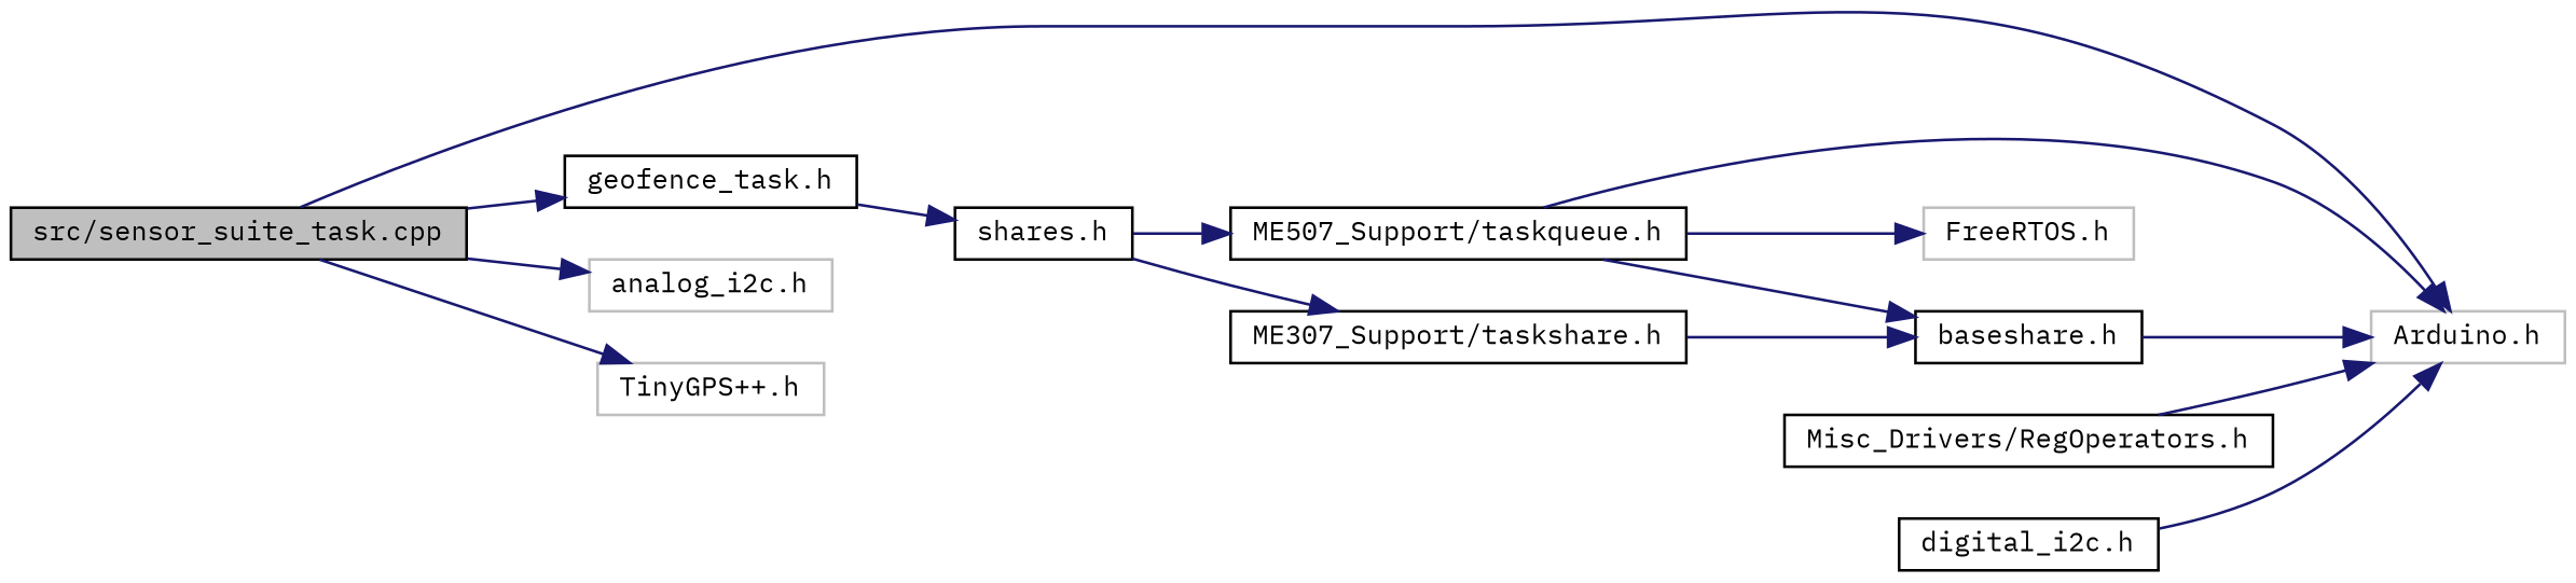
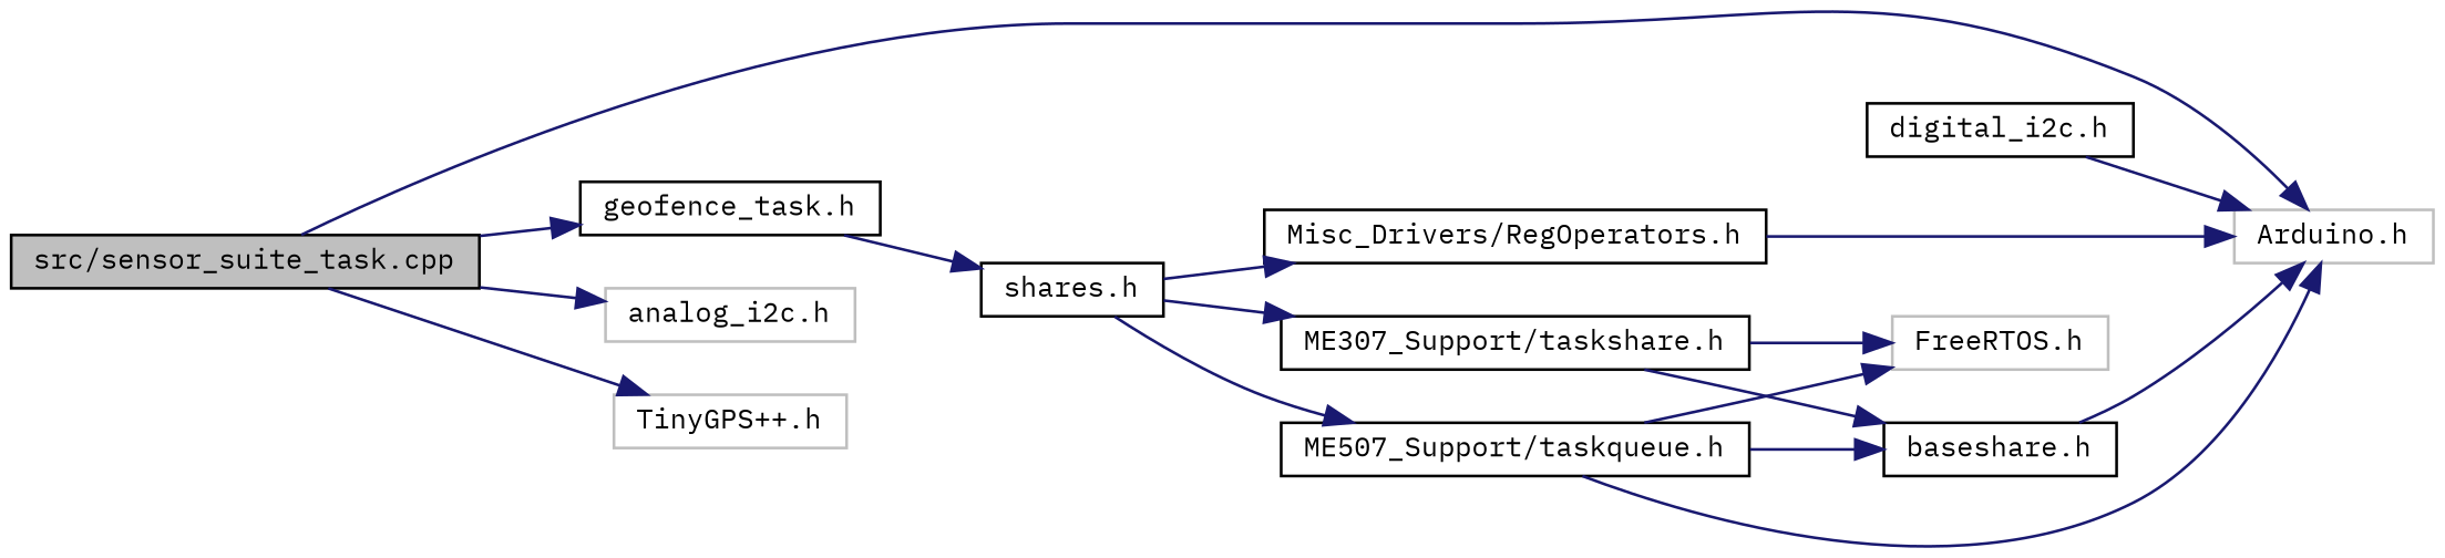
  digraph {
    fontname="IBM Plex Mono"
    rankdir=LR
    node [color=black fillcolor=white fontname="IBM Plex Mono" fontsize=10 shape=record style=filled]
    edge [color=midnightblue fontname="IBM Plex Mono" fontsize=10 labelfontname=Helvetica labelfontsize=10 style=solid]
    n1 [fillcolor=grey75 fontcolor=black height=0.2 label="src/sensor_suite_task.cpp" width=0.4]
    n2 [color=grey75 height=0.2 label="Arduino.h" width=0.4]
    n3 [height=0.2 label="geofence_task.h" width=0.4]
    n4 [color=grey75 height=0.2 label="analog_i2c.h" width=0.4]
    n5 [color=grey75 height=0.2 label="TinyGPS++.h" width=0.4]
    n6 [height=0.2 label="shares.h" width=0.4]
    n7 [height=0.2 label="ME507_Support/taskqueue.h" width=0.4]
    n8 [height=0.2 label="ME307_Support/taskshare.h" width=0.4]
    n9 [height=0.2 label="Misc_Drivers/RegOperators.h" width=0.4]
    n10 [height=0.2 label="digital_i2c.h" width=0.4]
    n11 [color=grey75 height=0.2 label="FreeRTOS.h" width=0.4]
    n12 [height=0.2 label="baseshare.h" width=0.4]
    n1 -> n2
    n1 -> n3
    n1 -> n4
    n1 -> n5
    n3 -> n6
    n6 -> n7
    n6 -> n8
+   n6 -> n9
    n7 -> n2
    n7 -> n11
    n7 -> n12
+   n8 -> n11
    n8 -> n12
    n9 -> n2
    n10 -> n2
    n12 -> n2
  }
